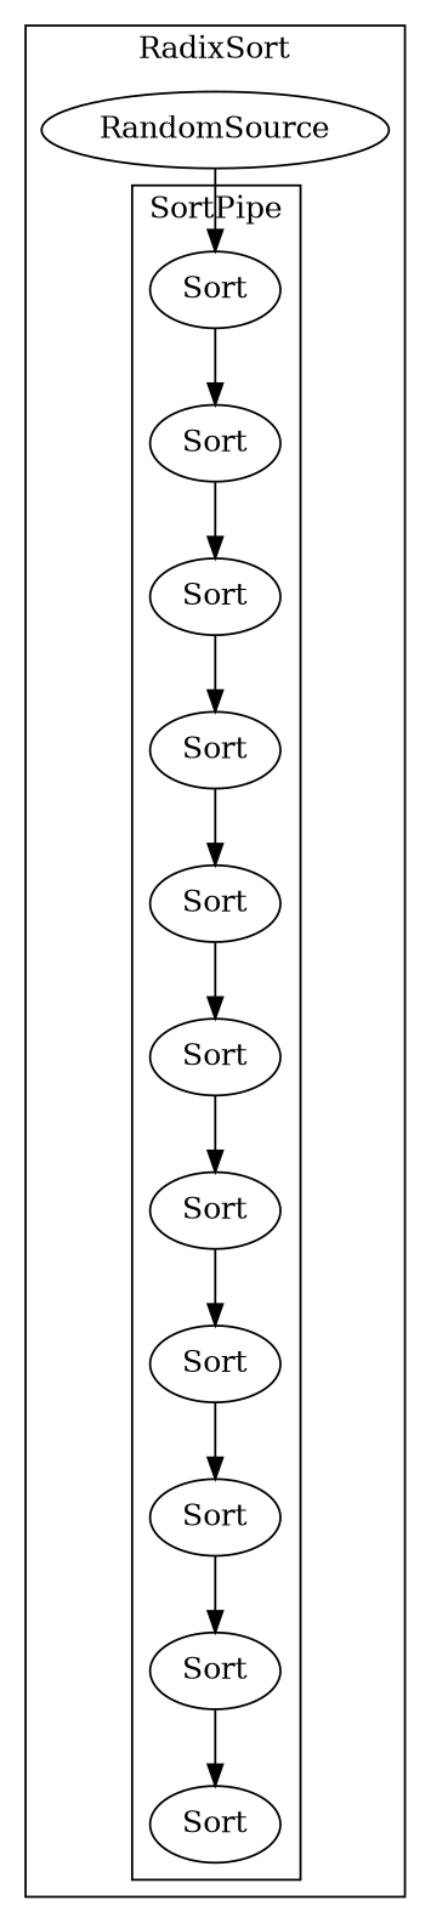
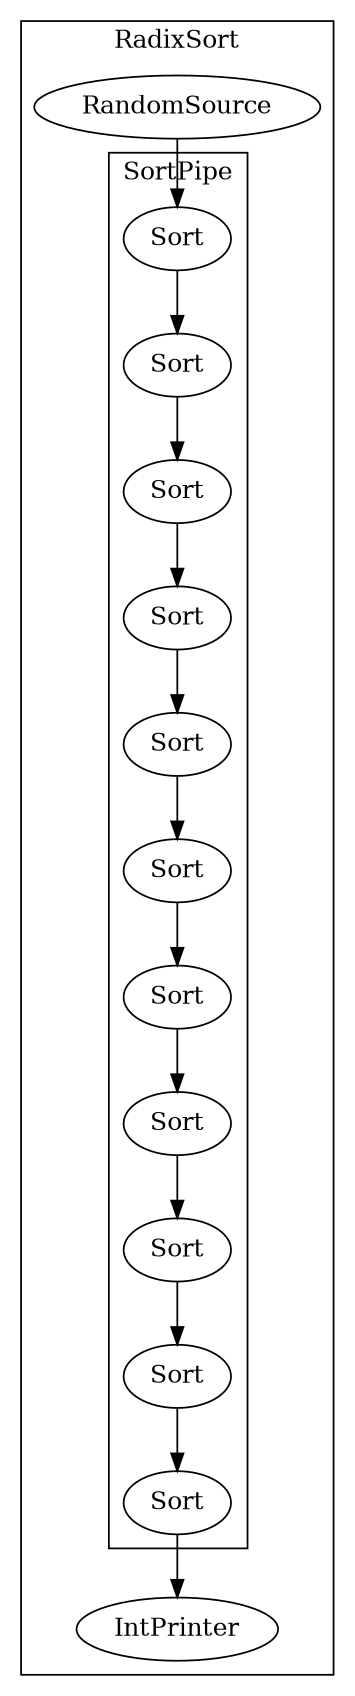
  digraph {
    n1 [label=Sort]
    n2 [label=Sort]
    n3 [label=Sort]
    n4 [label=Sort]
    n5 [label=Sort]
    n6 [label=Sort]
    n7 [label=Sort]
    n8 [label=Sort]
    n9 [label=Sort]
    n10 [label=Sort]
    n11 [label=Sort]
    n12 [label=RandomSource]
+   n13 [label=IntPrinter]
    subgraph cluster_1 {
      label=RadixSort
      n12
+     n13
      subgraph cluster_2 {
        label=SortPipe
        n1
        n2
        n3
        n4
        n5
        n6
        n7
        n8
        n9
        n10
        n11
      }
    }
    n1 -> n2
    n2 -> n4
+   n3 -> n13
    n4 -> n5
    n5 -> n6
    n6 -> n7
    n7 -> n8
    n8 -> n9
    n9 -> n10
    n10 -> n11
    n11 -> n3
    n12 -> n1
  }
